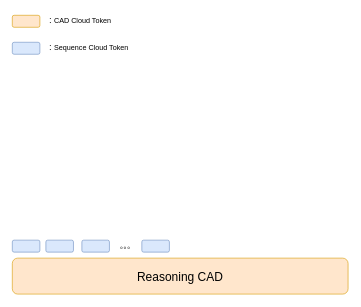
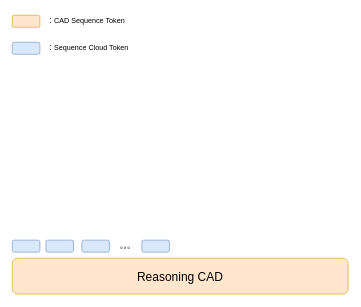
  <mxCell id="0" />
  <mxCell id="1" parent="0" />
  <mxCell id="2" value="&lt;font style=&quot;font-size: 20px;&quot;&gt;Reasoning CAD&lt;/font&gt;" style="rounded=1;whiteSpace=wrap;html=1;fillColor=#ffe6cc;strokeColor=#d79b00;" vertex="1" parent="1"><mxGeometry x="20" y="430" width="560" height="60" as="geometry" /></mxCell>
  <mxCell id="3" value="" style="rounded=1;whiteSpace=wrap;html=1;fillColor=#ffe6cc;strokeColor=#d79b00;" vertex="1" parent="1"><mxGeometry x="20" y="25" width="46" height="20" as="geometry" /></mxCell>
- <mxCell id="4" value="：CAD Cloud Token" style="text;html=1;align=left;verticalAlign=middle;whiteSpace=wrap;rounded=0;" vertex="1" parent="1"><mxGeometry x="76" y="20" width="170" height="30" as="geometry" /></mxCell>
+ <mxCell id="4" value="：CAD Sequence Token" style="text;html=1;align=left;verticalAlign=middle;whiteSpace=wrap;rounded=0;" vertex="1" parent="1"><mxGeometry x="76" y="20" width="170" height="30" as="geometry" /></mxCell>
  <mxCell id="5" value="" style="rounded=1;whiteSpace=wrap;html=1;fillColor=#dae8fc;strokeColor=#6c8ebf;" vertex="1" parent="1"><mxGeometry x="20" y="70" width="46" height="20" as="geometry" /></mxCell>
  <mxCell id="6" value="：Sequence Cloud Token" style="text;html=1;align=left;verticalAlign=middle;whiteSpace=wrap;rounded=0;" vertex="1" parent="1"><mxGeometry x="76" y="65" width="170" height="30" as="geometry" /></mxCell>
  <mxCell id="7" value="" style="rounded=1;whiteSpace=wrap;html=1;fillColor=#dae8fc;strokeColor=#6c8ebf;" vertex="1" parent="1"><mxGeometry x="20" y="400" width="46" height="20" as="geometry" /></mxCell>
  <mxCell id="8" value="" style="rounded=1;whiteSpace=wrap;html=1;fillColor=#dae8fc;strokeColor=#6c8ebf;" vertex="1" parent="1"><mxGeometry x="76" y="400" width="46" height="20" as="geometry" /></mxCell>
  <mxCell id="9" value="" style="rounded=1;whiteSpace=wrap;html=1;fillColor=#dae8fc;strokeColor=#6c8ebf;" vertex="1" parent="1"><mxGeometry x="136" y="400" width="46" height="20" as="geometry" /></mxCell>
  <mxCell id="10" value="" style="rounded=1;whiteSpace=wrap;html=1;fillColor=#dae8fc;strokeColor=#6c8ebf;" vertex="1" parent="1"><mxGeometry x="236" y="400" width="46" height="20" as="geometry" /></mxCell>
  <mxCell id="11" value="。。。" style="text;html=1;align=center;verticalAlign=middle;whiteSpace=wrap;rounded=0;" vertex="1" parent="1"><mxGeometry x="182" y="395" width="60" height="30" as="geometry" /></mxCell>
